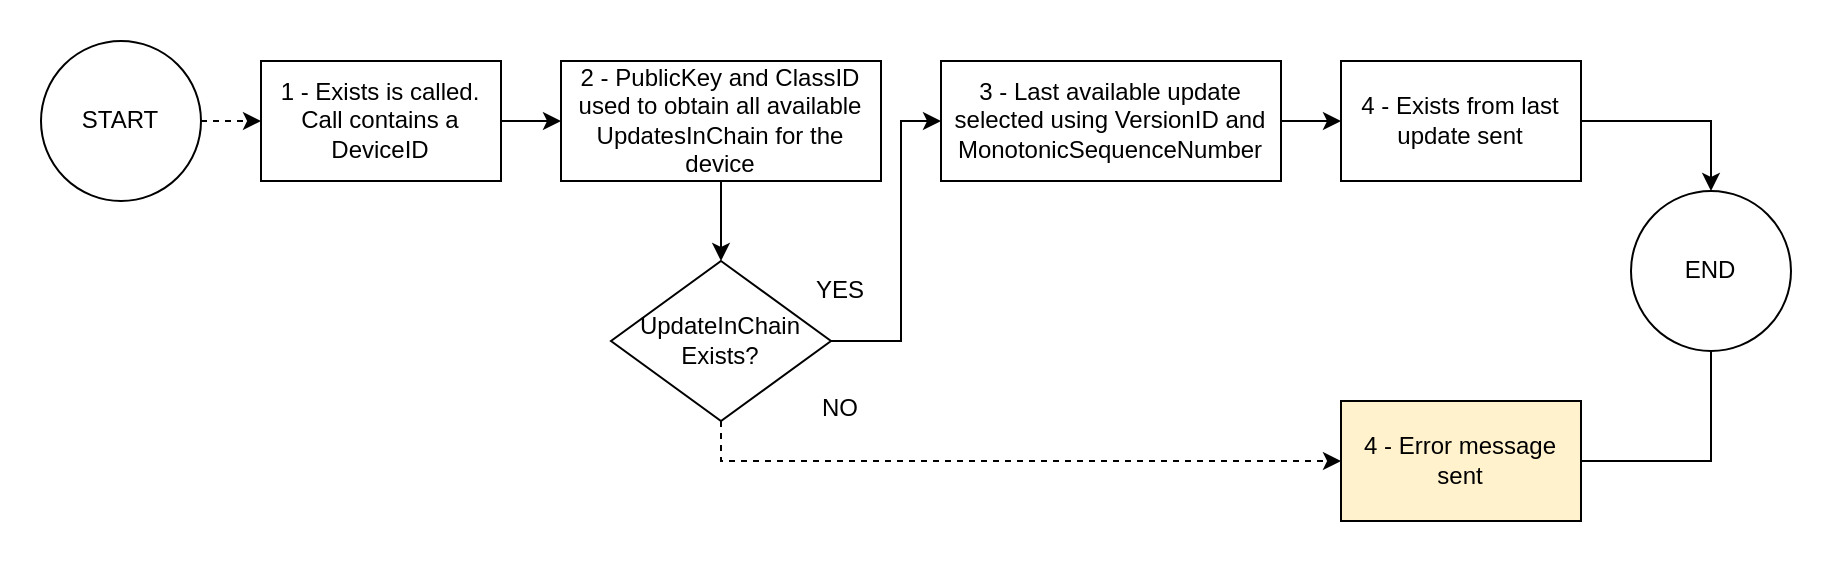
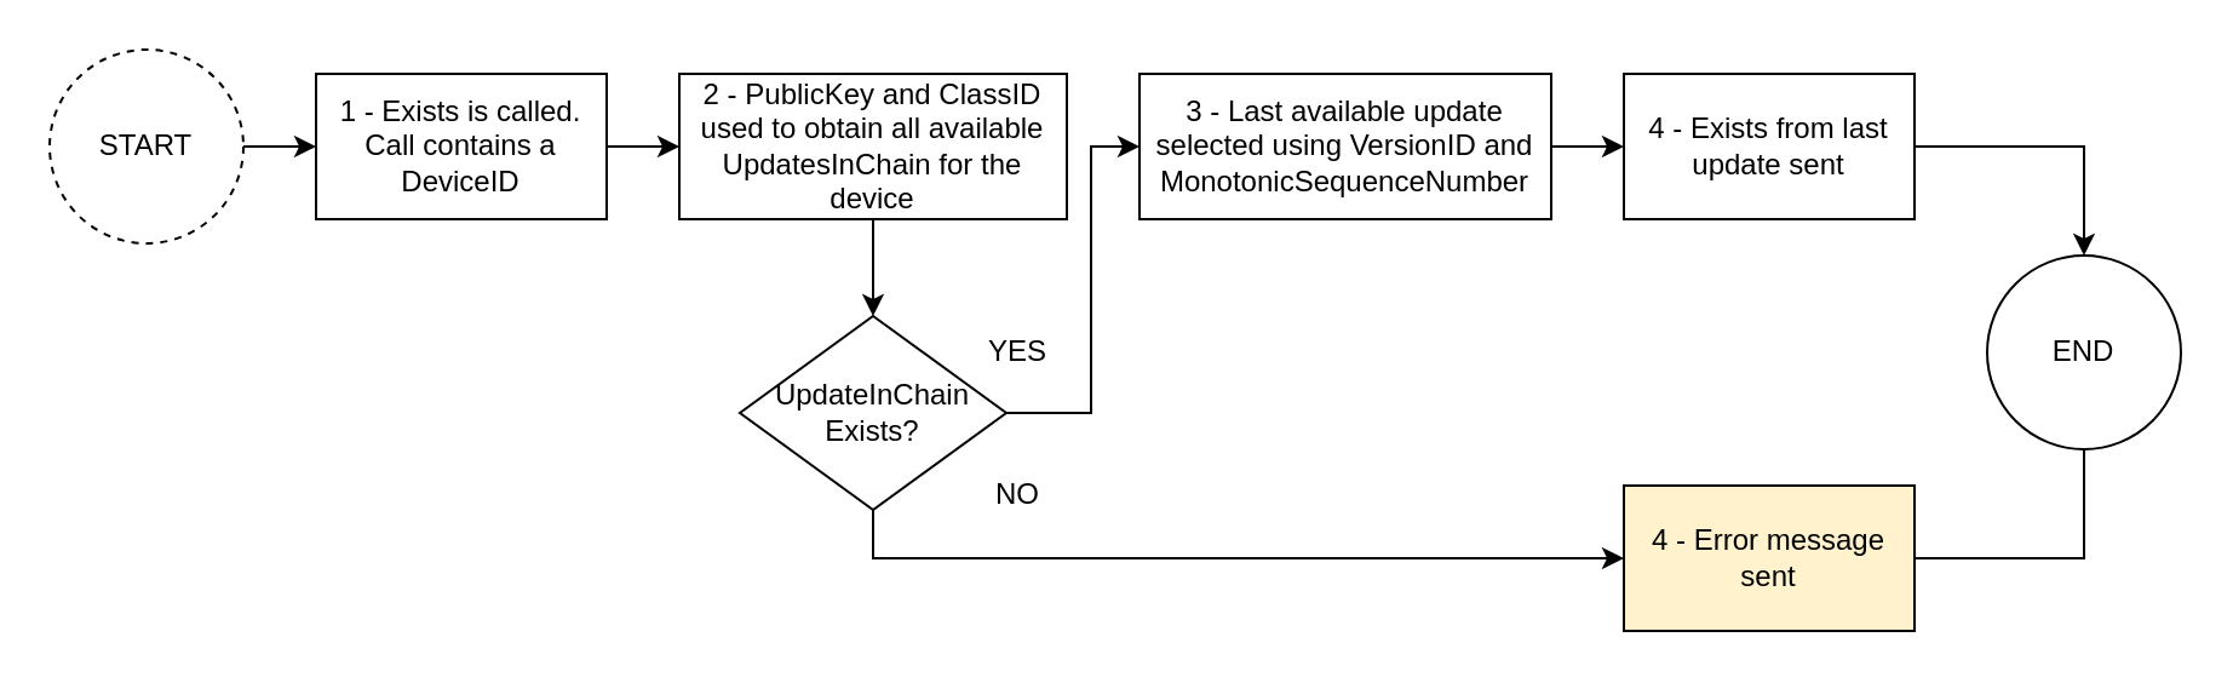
  <mxCell id="0" />
  <mxCell id="1" parent="0" />
- <mxCell id="2" style="edgeStyle=orthogonalEdgeStyle;rounded=0;orthogonalLoop=1;jettySize=auto;html=1;exitX=1;exitY=0.5;exitDx=0;exitDy=0;entryX=0;entryY=0.5;entryDx=0;entryDy=0;dashed=1;" edge="1" parent="1" source="3" target="5"><mxGeometry relative="1" as="geometry" /></mxCell>
- <mxCell id="3" value="START" style="ellipse;whiteSpace=wrap;html=1;aspect=fixed;" vertex="1" parent="1"><mxGeometry x="20" y="20" width="80" height="80" as="geometry" /></mxCell>
+ <mxCell id="2" style="edgeStyle=orthogonalEdgeStyle;rounded=0;orthogonalLoop=1;jettySize=auto;html=1;exitX=1;exitY=0.5;exitDx=0;exitDy=0;entryX=0;entryY=0.5;entryDx=0;entryDy=0;" edge="1" parent="1" source="3" target="5"><mxGeometry relative="1" as="geometry" /></mxCell>
+ <mxCell id="3" value="START" style="ellipse;whiteSpace=wrap;html=1;aspect=fixed;dashed=1;" vertex="1" parent="1"><mxGeometry x="20" y="20" width="80" height="80" as="geometry" /></mxCell>
  <mxCell id="4" style="edgeStyle=orthogonalEdgeStyle;rounded=0;orthogonalLoop=1;jettySize=auto;html=1;exitX=1;exitY=0.5;exitDx=0;exitDy=0;entryX=0;entryY=0.5;entryDx=0;entryDy=0;" edge="1" parent="1" source="5" target="7"><mxGeometry relative="1" as="geometry" /></mxCell>
  <mxCell id="5" value="1 - Exists is called. Call contains a DeviceID" style="rounded=0;whiteSpace=wrap;html=1;" vertex="1" parent="1"><mxGeometry x="130" y="30" width="120" height="60" as="geometry" /></mxCell>
  <mxCell id="6" style="edgeStyle=orthogonalEdgeStyle;rounded=0;orthogonalLoop=1;jettySize=auto;html=1;exitX=0.5;exitY=1;exitDx=0;exitDy=0;entryX=0.5;entryY=0;entryDx=0;entryDy=0;" edge="1" parent="1" source="7" target="10"><mxGeometry relative="1" as="geometry" /></mxCell>
  <mxCell id="7" value="2 - PublicKey and ClassID used to obtain all available UpdatesInChain for the device" style="rounded=0;whiteSpace=wrap;html=1;" vertex="1" parent="1"><mxGeometry x="280" y="30" width="160" height="60" as="geometry" /></mxCell>
  <mxCell id="8" style="edgeStyle=orthogonalEdgeStyle;rounded=0;orthogonalLoop=1;jettySize=auto;html=1;exitX=1;exitY=0.5;exitDx=0;exitDy=0;entryX=0;entryY=0.5;entryDx=0;entryDy=0;" edge="1" parent="1" source="10" target="12"><mxGeometry relative="1" as="geometry"><Array as="points"><mxPoint x="450" y="170" /><mxPoint x="450" y="60" /></Array></mxGeometry></mxCell>
- <mxCell id="9" style="edgeStyle=orthogonalEdgeStyle;rounded=0;orthogonalLoop=1;jettySize=auto;html=1;exitX=0.5;exitY=1;exitDx=0;exitDy=0;entryX=0;entryY=0.5;entryDx=0;entryDy=0;dashed=1;" edge="1" parent="1" source="10" target="15"><mxGeometry relative="1" as="geometry" /></mxCell>
+ <mxCell id="9" style="edgeStyle=orthogonalEdgeStyle;rounded=0;orthogonalLoop=1;jettySize=auto;html=1;exitX=0.5;exitY=1;exitDx=0;exitDy=0;entryX=0;entryY=0.5;entryDx=0;entryDy=0;" edge="1" parent="1" source="10" target="15"><mxGeometry relative="1" as="geometry" /></mxCell>
  <mxCell id="10" value="UpdateInChain Exists?" style="rhombus;whiteSpace=wrap;html=1;" vertex="1" parent="1"><mxGeometry x="305" y="130" width="110" height="80" as="geometry" /></mxCell>
  <mxCell id="11" style="edgeStyle=orthogonalEdgeStyle;rounded=0;orthogonalLoop=1;jettySize=auto;html=1;exitX=1;exitY=0.5;exitDx=0;exitDy=0;entryX=0;entryY=0.5;entryDx=0;entryDy=0;" edge="1" parent="1" source="12" target="18"><mxGeometry relative="1" as="geometry" /></mxCell>
  <mxCell id="12" value="3 - Last available update selected using VersionID and MonotonicSequenceNumber" style="rounded=0;whiteSpace=wrap;html=1;" vertex="1" parent="1"><mxGeometry x="470" y="30" width="170" height="60" as="geometry" /></mxCell>
  <mxCell id="13" value="YES" style="text;html=1;strokeColor=none;fillColor=none;align=center;verticalAlign=middle;whiteSpace=wrap;rounded=0;" vertex="1" parent="1"><mxGeometry x="390" y="130" width="60" height="30" as="geometry" /></mxCell>
  <mxCell id="14" style="edgeStyle=orthogonalEdgeStyle;rounded=0;orthogonalLoop=1;jettySize=auto;html=1;exitX=1;exitY=0.5;exitDx=0;exitDy=0;entryX=0.5;entryY=1;entryDx=0;entryDy=0;endArrow=none;" edge="1" parent="1" source="15" target="19"><mxGeometry relative="1" as="geometry" /></mxCell>
  <mxCell id="15" value="4 - Error message sent" style="rounded=0;whiteSpace=wrap;html=1;fillColor=#fff2cc;" vertex="1" parent="1"><mxGeometry x="670" y="200" width="120" height="60" as="geometry" /></mxCell>
  <mxCell id="16" value="NO" style="text;html=1;strokeColor=none;fillColor=none;align=center;verticalAlign=middle;whiteSpace=wrap;rounded=0;" vertex="1" parent="1"><mxGeometry x="390" y="189" width="60" height="30" as="geometry" /></mxCell>
  <mxCell id="17" style="edgeStyle=orthogonalEdgeStyle;rounded=0;orthogonalLoop=1;jettySize=auto;html=1;exitX=1;exitY=0.5;exitDx=0;exitDy=0;entryX=0.5;entryY=0;entryDx=0;entryDy=0;" edge="1" parent="1" source="18" target="19"><mxGeometry relative="1" as="geometry" /></mxCell>
  <mxCell id="18" value="4 - Exists from last update sent" style="rounded=0;whiteSpace=wrap;html=1;" vertex="1" parent="1"><mxGeometry x="670" y="30" width="120" height="60" as="geometry" /></mxCell>
- <mxCell id="19" value="END" style="ellipse;whiteSpace=wrap;html=1;aspect=fixed;" vertex="1" parent="1"><mxGeometry x="815" y="95" width="80" height="80" as="geometry" /></mxCell>
+ <mxCell id="19" value="END" style="ellipse;whiteSpace=wrap;html=1;aspect=fixed;" vertex="1" parent="1"><mxGeometry x="820" y="105" width="80" height="80" as="geometry" /></mxCell>
